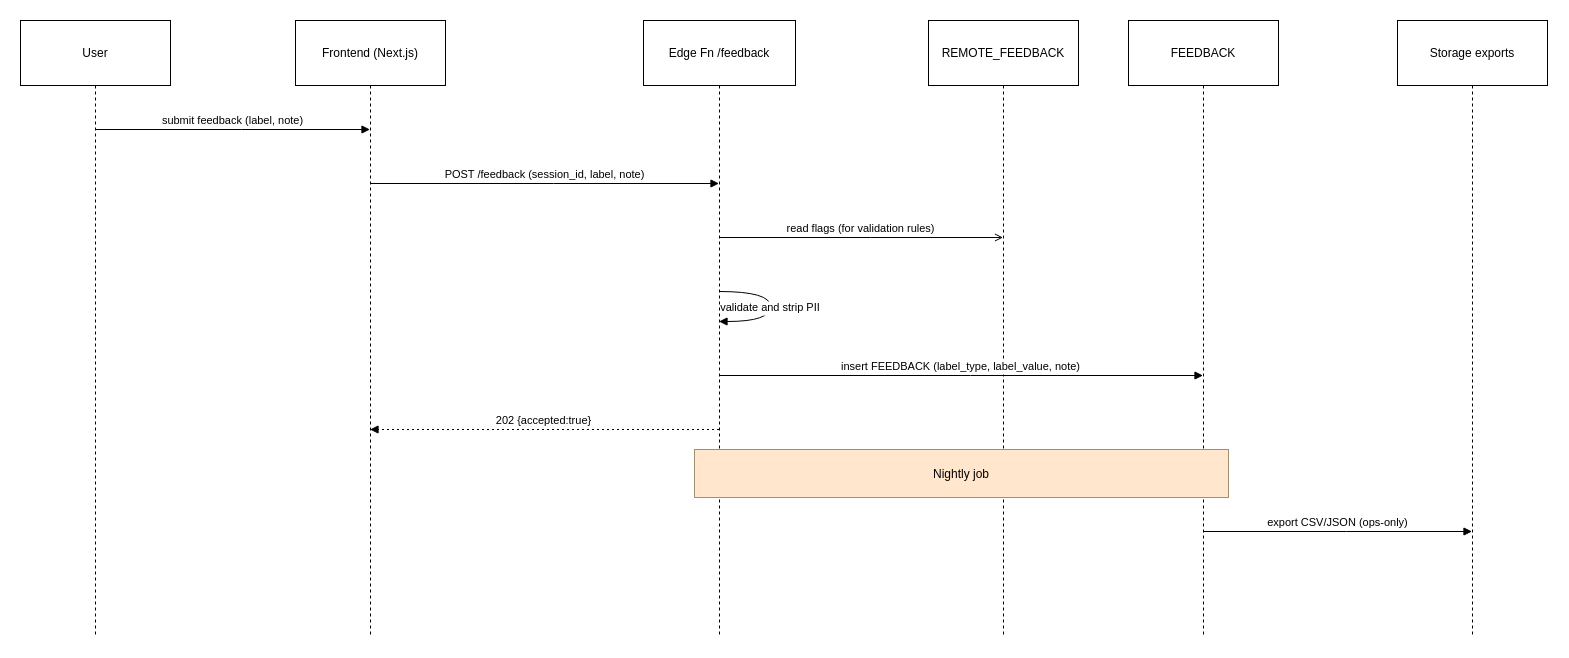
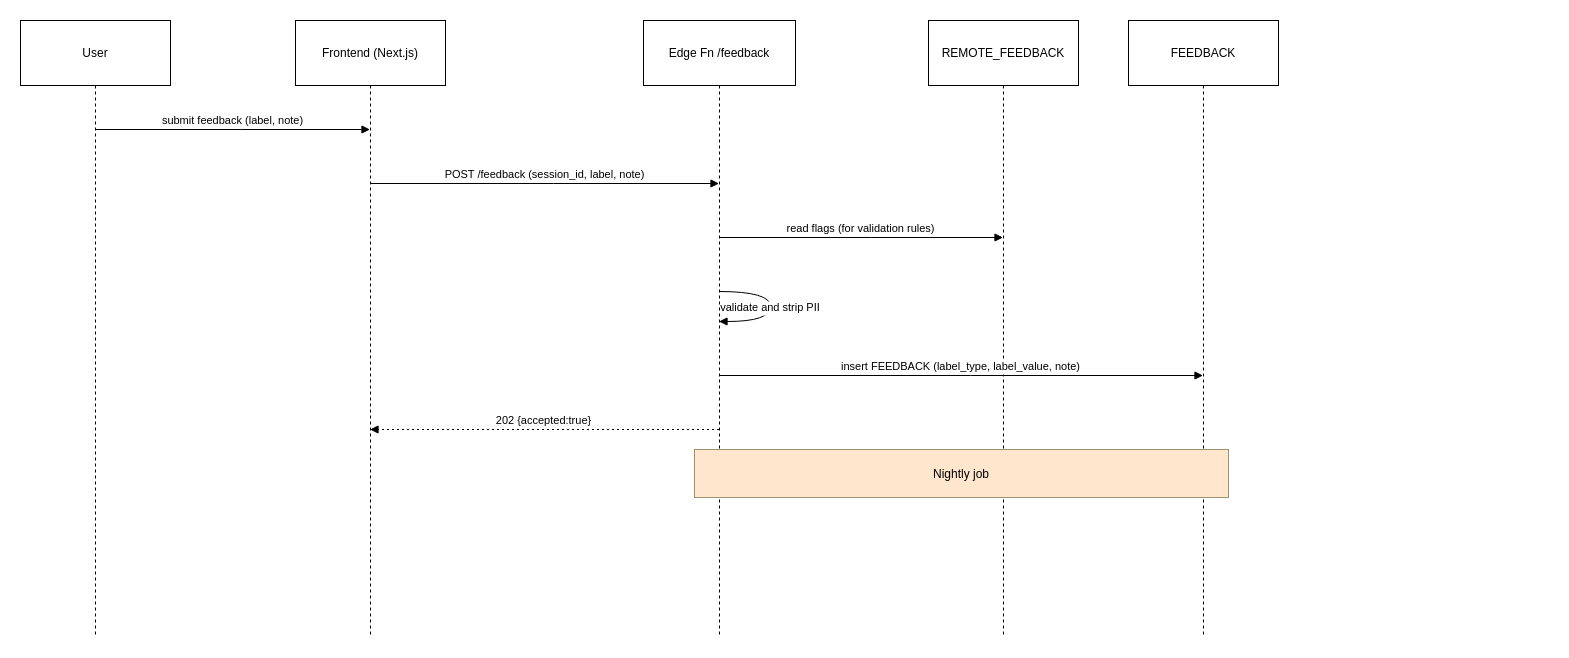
  <mxCell id="0" />
  <mxCell id="1" parent="0" />
  <mxCell id="2" value="User" style="shape=umlLifeline;perimeter=lifelinePerimeter;whiteSpace=wrap;container=1;dropTarget=0;collapsible=0;recursiveResize=0;outlineConnect=0;portConstraint=eastwest;newEdgeStyle={&quot;edgeStyle&quot;:&quot;elbowEdgeStyle&quot;,&quot;elbow&quot;:&quot;vertical&quot;,&quot;curved&quot;:0,&quot;rounded&quot;:0};size=65;" vertex="1" parent="1"><mxGeometry x="20" y="20" width="150" height="616" as="geometry" /></mxCell>
  <mxCell id="3" value="Frontend (Next.js)" style="shape=umlLifeline;perimeter=lifelinePerimeter;whiteSpace=wrap;container=1;dropTarget=0;collapsible=0;recursiveResize=0;outlineConnect=0;portConstraint=eastwest;newEdgeStyle={&quot;edgeStyle&quot;:&quot;elbowEdgeStyle&quot;,&quot;elbow&quot;:&quot;vertical&quot;,&quot;curved&quot;:0,&quot;rounded&quot;:0};size=65;" vertex="1" parent="1"><mxGeometry x="295" y="20" width="150" height="616" as="geometry" /></mxCell>
  <mxCell id="4" value="Edge Fn /feedback" style="shape=umlLifeline;perimeter=lifelinePerimeter;whiteSpace=wrap;container=1;dropTarget=0;collapsible=0;recursiveResize=0;outlineConnect=0;portConstraint=eastwest;newEdgeStyle={&quot;edgeStyle&quot;:&quot;elbowEdgeStyle&quot;,&quot;elbow&quot;:&quot;vertical&quot;,&quot;curved&quot;:0,&quot;rounded&quot;:0};size=65;" vertex="1" parent="1"><mxGeometry x="643" y="20" width="152" height="616" as="geometry" /></mxCell>
  <mxCell id="5" value="REMOTE_FEEDBACK" style="shape=umlLifeline;perimeter=lifelinePerimeter;whiteSpace=wrap;container=1;dropTarget=0;collapsible=0;recursiveResize=0;outlineConnect=0;portConstraint=eastwest;newEdgeStyle={&quot;edgeStyle&quot;:&quot;elbowEdgeStyle&quot;,&quot;elbow&quot;:&quot;vertical&quot;,&quot;curved&quot;:0,&quot;rounded&quot;:0};size=65;" vertex="1" parent="1"><mxGeometry x="928" y="20" width="150" height="616" as="geometry" /></mxCell>
  <mxCell id="6" value="FEEDBACK" style="shape=umlLifeline;perimeter=lifelinePerimeter;whiteSpace=wrap;container=1;dropTarget=0;collapsible=0;recursiveResize=0;outlineConnect=0;portConstraint=eastwest;newEdgeStyle={&quot;edgeStyle&quot;:&quot;elbowEdgeStyle&quot;,&quot;elbow&quot;:&quot;vertical&quot;,&quot;curved&quot;:0,&quot;rounded&quot;:0};size=65;" vertex="1" parent="1"><mxGeometry x="1128" y="20" width="150" height="616" as="geometry" /></mxCell>
- <mxCell id="7" value="Storage exports" style="shape=umlLifeline;perimeter=lifelinePerimeter;whiteSpace=wrap;container=1;dropTarget=0;collapsible=0;recursiveResize=0;outlineConnect=0;portConstraint=eastwest;newEdgeStyle={&quot;edgeStyle&quot;:&quot;elbowEdgeStyle&quot;,&quot;elbow&quot;:&quot;vertical&quot;,&quot;curved&quot;:0,&quot;rounded&quot;:0};size=65;" vertex="1" parent="1"><mxGeometry x="1397" y="20" width="150" height="616" as="geometry" /></mxCell>
  <mxCell id="8" value="submit feedback (label, note)" style="verticalAlign=bottom;edgeStyle=elbowEdgeStyle;elbow=vertical;curved=0;rounded=0;endArrow=block;" edge="1" parent="1" source="2" target="3"><mxGeometry relative="1" as="geometry"><Array as="points"><mxPoint x="241" y="129" /></Array></mxGeometry></mxCell>
  <mxCell id="9" value="POST /feedback (session_id, label, note)" style="verticalAlign=bottom;edgeStyle=elbowEdgeStyle;elbow=vertical;curved=0;rounded=0;endArrow=block;" edge="1" parent="1" source="3" target="4"><mxGeometry relative="1" as="geometry"><Array as="points"><mxPoint x="553" y="183" /></Array></mxGeometry></mxCell>
- <mxCell id="10" value="read flags (for validation rules)" style="verticalAlign=bottom;edgeStyle=elbowEdgeStyle;elbow=vertical;curved=0;rounded=0;endArrow=open;" edge="1" parent="1" source="4" target="5"><mxGeometry relative="1" as="geometry"><Array as="points"><mxPoint x="870" y="237" /></Array></mxGeometry></mxCell>
+ <mxCell id="10" value="read flags (for validation rules)" style="verticalAlign=bottom;edgeStyle=elbowEdgeStyle;elbow=vertical;curved=0;rounded=0;endArrow=block;" edge="1" parent="1" source="4" target="5"><mxGeometry relative="1" as="geometry"><Array as="points"><mxPoint x="870" y="237" /></Array></mxGeometry></mxCell>
  <mxCell id="11" value="validate and strip PII" style="curved=1;endArrow=block;rounded=0;" edge="1" parent="1" source="4" target="4"><mxGeometry relative="1" as="geometry"><Array as="points"><mxPoint x="770" y="291" /><mxPoint x="770" y="321" /></Array></mxGeometry></mxCell>
  <mxCell id="12" value="insert FEEDBACK (label_type, label_value, note)" style="verticalAlign=bottom;edgeStyle=elbowEdgeStyle;elbow=vertical;curved=0;rounded=0;endArrow=block;" edge="1" parent="1" source="4" target="6"><mxGeometry relative="1" as="geometry"><Array as="points"><mxPoint x="970" y="375" /></Array></mxGeometry></mxCell>
  <mxCell id="13" value="202 {accepted:true}" style="verticalAlign=bottom;edgeStyle=elbowEdgeStyle;elbow=vertical;curved=0;rounded=0;dashed=1;dashPattern=2 3;endArrow=block;" edge="1" parent="1" source="4" target="3"><mxGeometry relative="1" as="geometry"><Array as="points"><mxPoint x="556" y="429" /></Array></mxGeometry></mxCell>
- <mxCell id="14" value="export CSV/JSON (ops-only)" style="verticalAlign=bottom;edgeStyle=elbowEdgeStyle;elbow=vertical;curved=0;rounded=0;endArrow=block;" edge="1" parent="1" source="6" target="7"><mxGeometry relative="1" as="geometry"><Array as="points"><mxPoint x="1346" y="531" /></Array></mxGeometry></mxCell>
  <mxCell id="15" value="Nightly job" style="fillColor=#ffe6cc;strokeColor=#9E916F;" vertex="1" parent="1"><mxGeometry x="694" y="449" width="534" height="48" as="geometry" /></mxCell>
